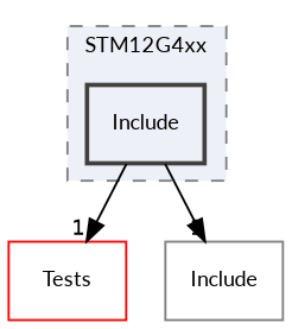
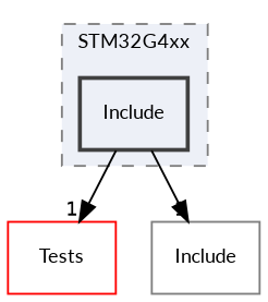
  digraph {
    compound=true
    fontname=Lato
    node [fillcolor="#edf0f7" fontname=Lato fontsize=10 shape=box]
    edge [fontname=Lato fontsize=10 headlabel=1 labeldistance=1.5 labelfontname=Helvetica labelfontsize=10]
    n1 [color=grey25 label=Include style="filled,bold,"]
    n2 [color=red label=Tests]
    n3 [color=grey50 label=Include]
    subgraph cluster_1 {
      bgcolor="#edf0f7"
      fontsize=10
-     label=STM12G4xx
+     label=STM32G4xx
      pencolor=grey50
      style="filled,dashed,"
      n1
    }
    n1 -> n2
    n1 -> n3
  }
